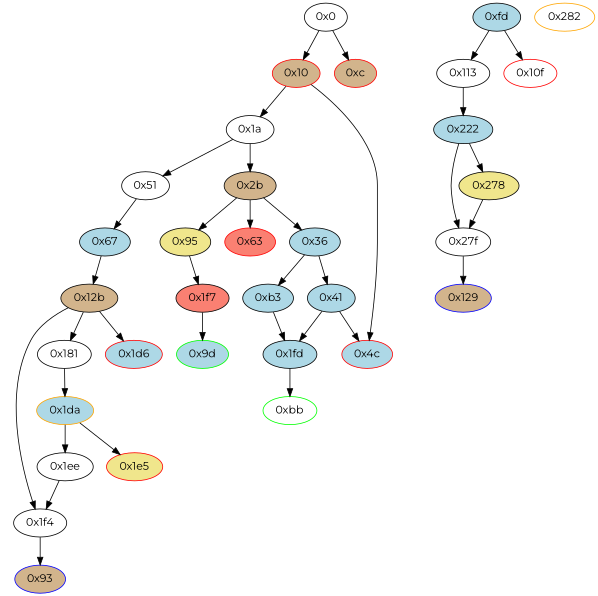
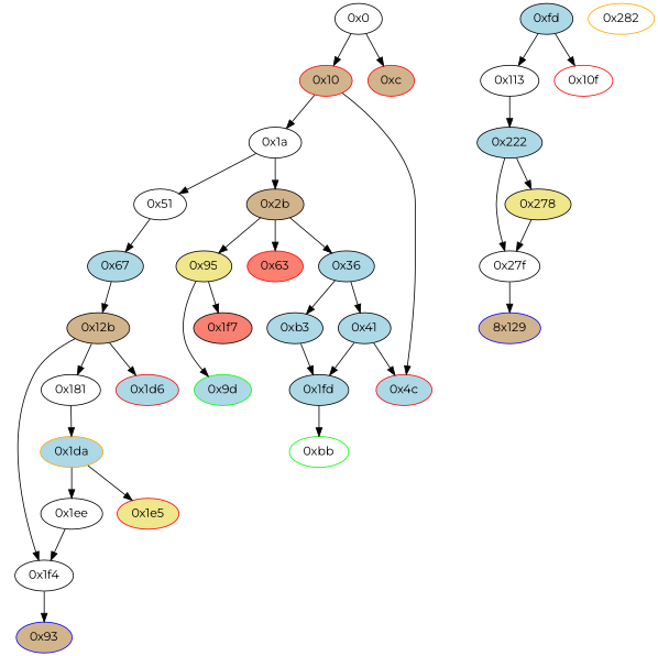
  strict digraph {
    fontname=Montserrat
    node [fillcolor=lightblue fontname=Montserrat style=filled]
    edge [fontname=Montserrat]
    "0x4c" [color=red]
    "0x1a" [fillcolor=white]
    "0x51" [fillcolor=white]
    "0x2b" [fillcolor=tan]
    "0x67"
    "0x63" [color=red fillcolor=salmon]
    "0x95" [fillcolor=khaki]
    "0x36"
    "0x12b" [fillcolor=tan]
    "0x181" [fillcolor=white]
    "0x1f4" [fillcolor=white]
    "0x1d6" [color=red]
    "0x1da" [color=orange]
    "0x93" [color=blue fillcolor=tan]
    "0x27f" [fillcolor=white]
    "0x222"
    "0x278" [fillcolor=khaki]
-   "0x129" [color=blue fillcolor=tan]
+   "0x129" [color=blue fillcolor=tan label="8x129"]
    "0x1ee" [fillcolor=white]
    "0x1e5" [color=red fillcolor=khaki]
    "0x1f7" [fillcolor=salmon]
    "0x9d" [color=green]
    "0x10" [color=red fillcolor=tan]
    "0x113" [fillcolor=white]
    "0x10f" [color=red fillcolor=white]
    "0xbb" [color=green fillcolor=white]
    "0x1fd"
    "0xb3"
    "0x41"
    "0xc" [color=red fillcolor=tan]
    "0x0" [fillcolor=white]
    "0xfd"
    "0x282" [color=orange fillcolor=white]
    "0x1a" -> "0x51"
    "0x1a" -> "0x2b"
    "0x51" -> "0x67"
    "0x2b" -> "0x63"
    "0x2b" -> "0x95"
    "0x2b" -> "0x36"
    "0x67" -> "0x12b"
    "0x95" -> "0x1f7"
    "0x36" -> "0xb3"
    "0x36" -> "0x41"
    "0x12b" -> "0x181"
    "0x12b" -> "0x1f4"
    "0x12b" -> "0x1d6"
    "0x181" -> "0x1da"
    "0x1f4" -> "0x93"
    "0x1da" -> "0x1ee"
    "0x1da" -> "0x1e5"
    "0x27f" -> "0x129"
    "0x222" -> "0x27f"
    "0x222" -> "0x278"
    "0x278" -> "0x27f"
    "0x1ee" -> "0x1f4"
-   "0x1f7" -> "0x9d"
+   "0x95" -> "0x9d"
    "0x10" -> "0x4c"
    "0x10" -> "0x1a"
    "0x113" -> "0x222"
    "0x1fd" -> "0xbb"
    "0xb3" -> "0x1fd"
    "0x41" -> "0x4c"
    "0x41" -> "0x1fd"
    "0x0" -> "0x10"
    "0x0" -> "0xc"
    "0xfd" -> "0x113"
    "0xfd" -> "0x10f"
  }
